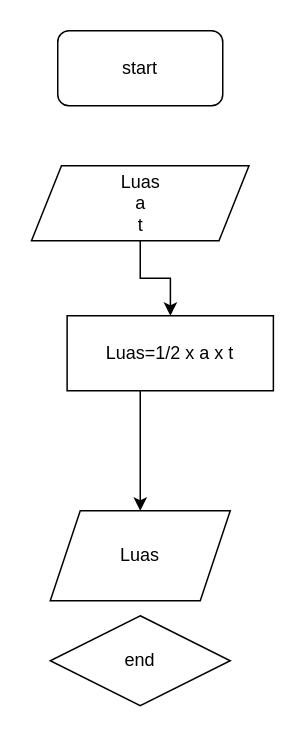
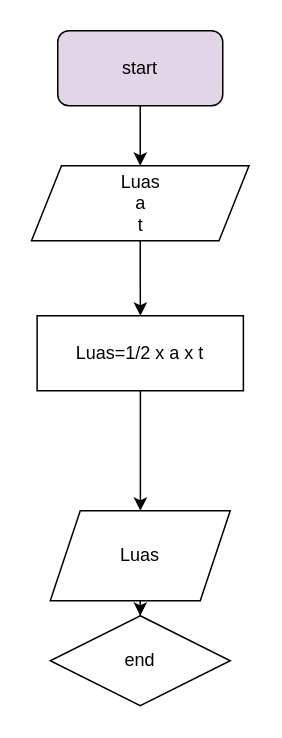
  <mxCell id="0" />
  <mxCell id="1" parent="0" />
- <mxCell id="3" value="start" style="rounded=1;whiteSpace=wrap;html=1;" vertex="1" parent="1"><mxGeometry x="38" y="20" width="110" height="50" as="geometry" /></mxCell>
+ <mxCell id="2" value="" style="edgeStyle=orthogonalEdgeStyle;rounded=0;orthogonalLoop=1;jettySize=auto;html=1;" edge="1" parent="1" source="3" target="5"><mxGeometry relative="1" as="geometry" /></mxCell>
+ <mxCell id="3" value="start" style="rounded=1;whiteSpace=wrap;html=1;fillColor=#e1d5e7;" vertex="1" parent="1"><mxGeometry x="38" y="20" width="110" height="50" as="geometry" /></mxCell>
  <mxCell id="4" value="" style="edgeStyle=orthogonalEdgeStyle;rounded=0;orthogonalLoop=1;jettySize=auto;html=1;" edge="1" parent="1" source="5" target="7"><mxGeometry relative="1" as="geometry" /></mxCell>
  <mxCell id="5" value="Luas &lt;br&gt;a&lt;br&gt;t" style="shape=parallelogram;perimeter=parallelogramPerimeter;whiteSpace=wrap;html=1;fixedSize=1;" vertex="1" parent="1"><mxGeometry x="20.5" y="110" width="145" height="50" as="geometry" /></mxCell>
  <mxCell id="6" value="" style="edgeStyle=orthogonalEdgeStyle;rounded=0;orthogonalLoop=1;jettySize=auto;html=1;" edge="1" parent="1" source="7" target="9"><mxGeometry relative="1" as="geometry"><Array as="points"><mxPoint x="93" y="290" /><mxPoint x="93" y="290" /></Array></mxGeometry></mxCell>
- <mxCell id="7" value="Luas=1/2 x a x t" style="rounded=0;whiteSpace=wrap;html=1;" vertex="1" parent="1"><mxGeometry x="44.25" y="210" width="137.5" height="50" as="geometry" /></mxCell>
+ <mxCell id="7" value="Luas=1/2 x a x t" style="rounded=0;whiteSpace=wrap;html=1;" vertex="1" parent="1"><mxGeometry x="24.25" y="210" width="137.5" height="50" as="geometry" /></mxCell>
+ <mxCell id="8" value="" style="edgeStyle=orthogonalEdgeStyle;rounded=0;orthogonalLoop=1;jettySize=auto;html=1;" edge="1" parent="1" source="9" target="10"><mxGeometry relative="1" as="geometry" /></mxCell>
  <mxCell id="9" value="Luas" style="shape=parallelogram;perimeter=parallelogramPerimeter;whiteSpace=wrap;html=1;fixedSize=1;" vertex="1" parent="1"><mxGeometry x="33" y="340" width="120" height="60" as="geometry" /></mxCell>
  <mxCell id="10" value="end" style="rhombus;whiteSpace=wrap;html=1;" vertex="1" parent="1"><mxGeometry x="33" y="410" width="120" height="60" as="geometry" /></mxCell>
